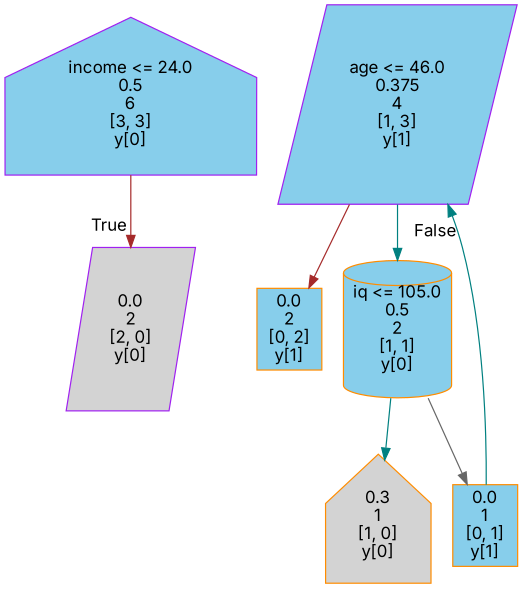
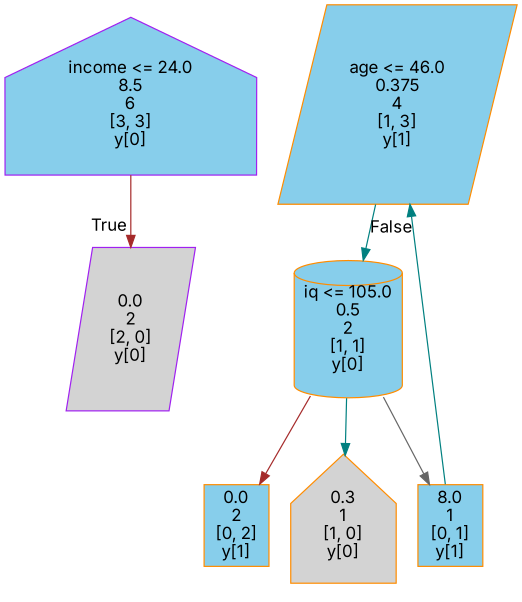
  digraph {
    fontname=Inter
    node [color=darkorange fillcolor=skyblue fontname=Inter shape=house style=filled]
    edge [color=teal fontname=Inter]
-   n1 [color=purple label="income <= 24.0\n0.5\n6\n[3, 3]\ny[0]"]
+   n1 [color=purple label="income <= 24.0\n8.5\n6\n[3, 3]\ny[0]"]
    n2 [color=purple fillcolor=lightgrey label="0.0\n2\n[2, 0]\ny[0]" shape=parallelogram]
-   n3 [color=purple label="age <= 46.0\n0.375\n4\n[1, 3]\ny[1]" shape=parallelogram]
+   n3 [label="age <= 46.0\n0.375\n4\n[1, 3]\ny[1]" shape=parallelogram]
    n4 [label="0.0\n2\n[0, 2]\ny[1]" shape=box]
    n5 [label="iq <= 105.0\n0.5\n2\n[1, 1]\ny[0]" shape=cylinder]
    n6 [fillcolor=lightgrey label="0.3\n1\n[1, 0]\ny[0]"]
-   n7 [label="0.0\n1\n[0, 1]\ny[1]" shape=box]
+   n7 [label="8.0\n1\n[0, 1]\ny[1]" shape=box]
    n1 -> n2 [color=brown headlabel=True labelangle=45 labeldistance=2.5]
-   n3 -> n4 [color=brown]
+   n5 -> n4 [color=brown]
    n3 -> n5
    n5 -> n6
    n5 -> n7 [color=gray40]
    n7 -> n3 [headlabel=False labelangle=-45 labeldistance=2.5]
  }
